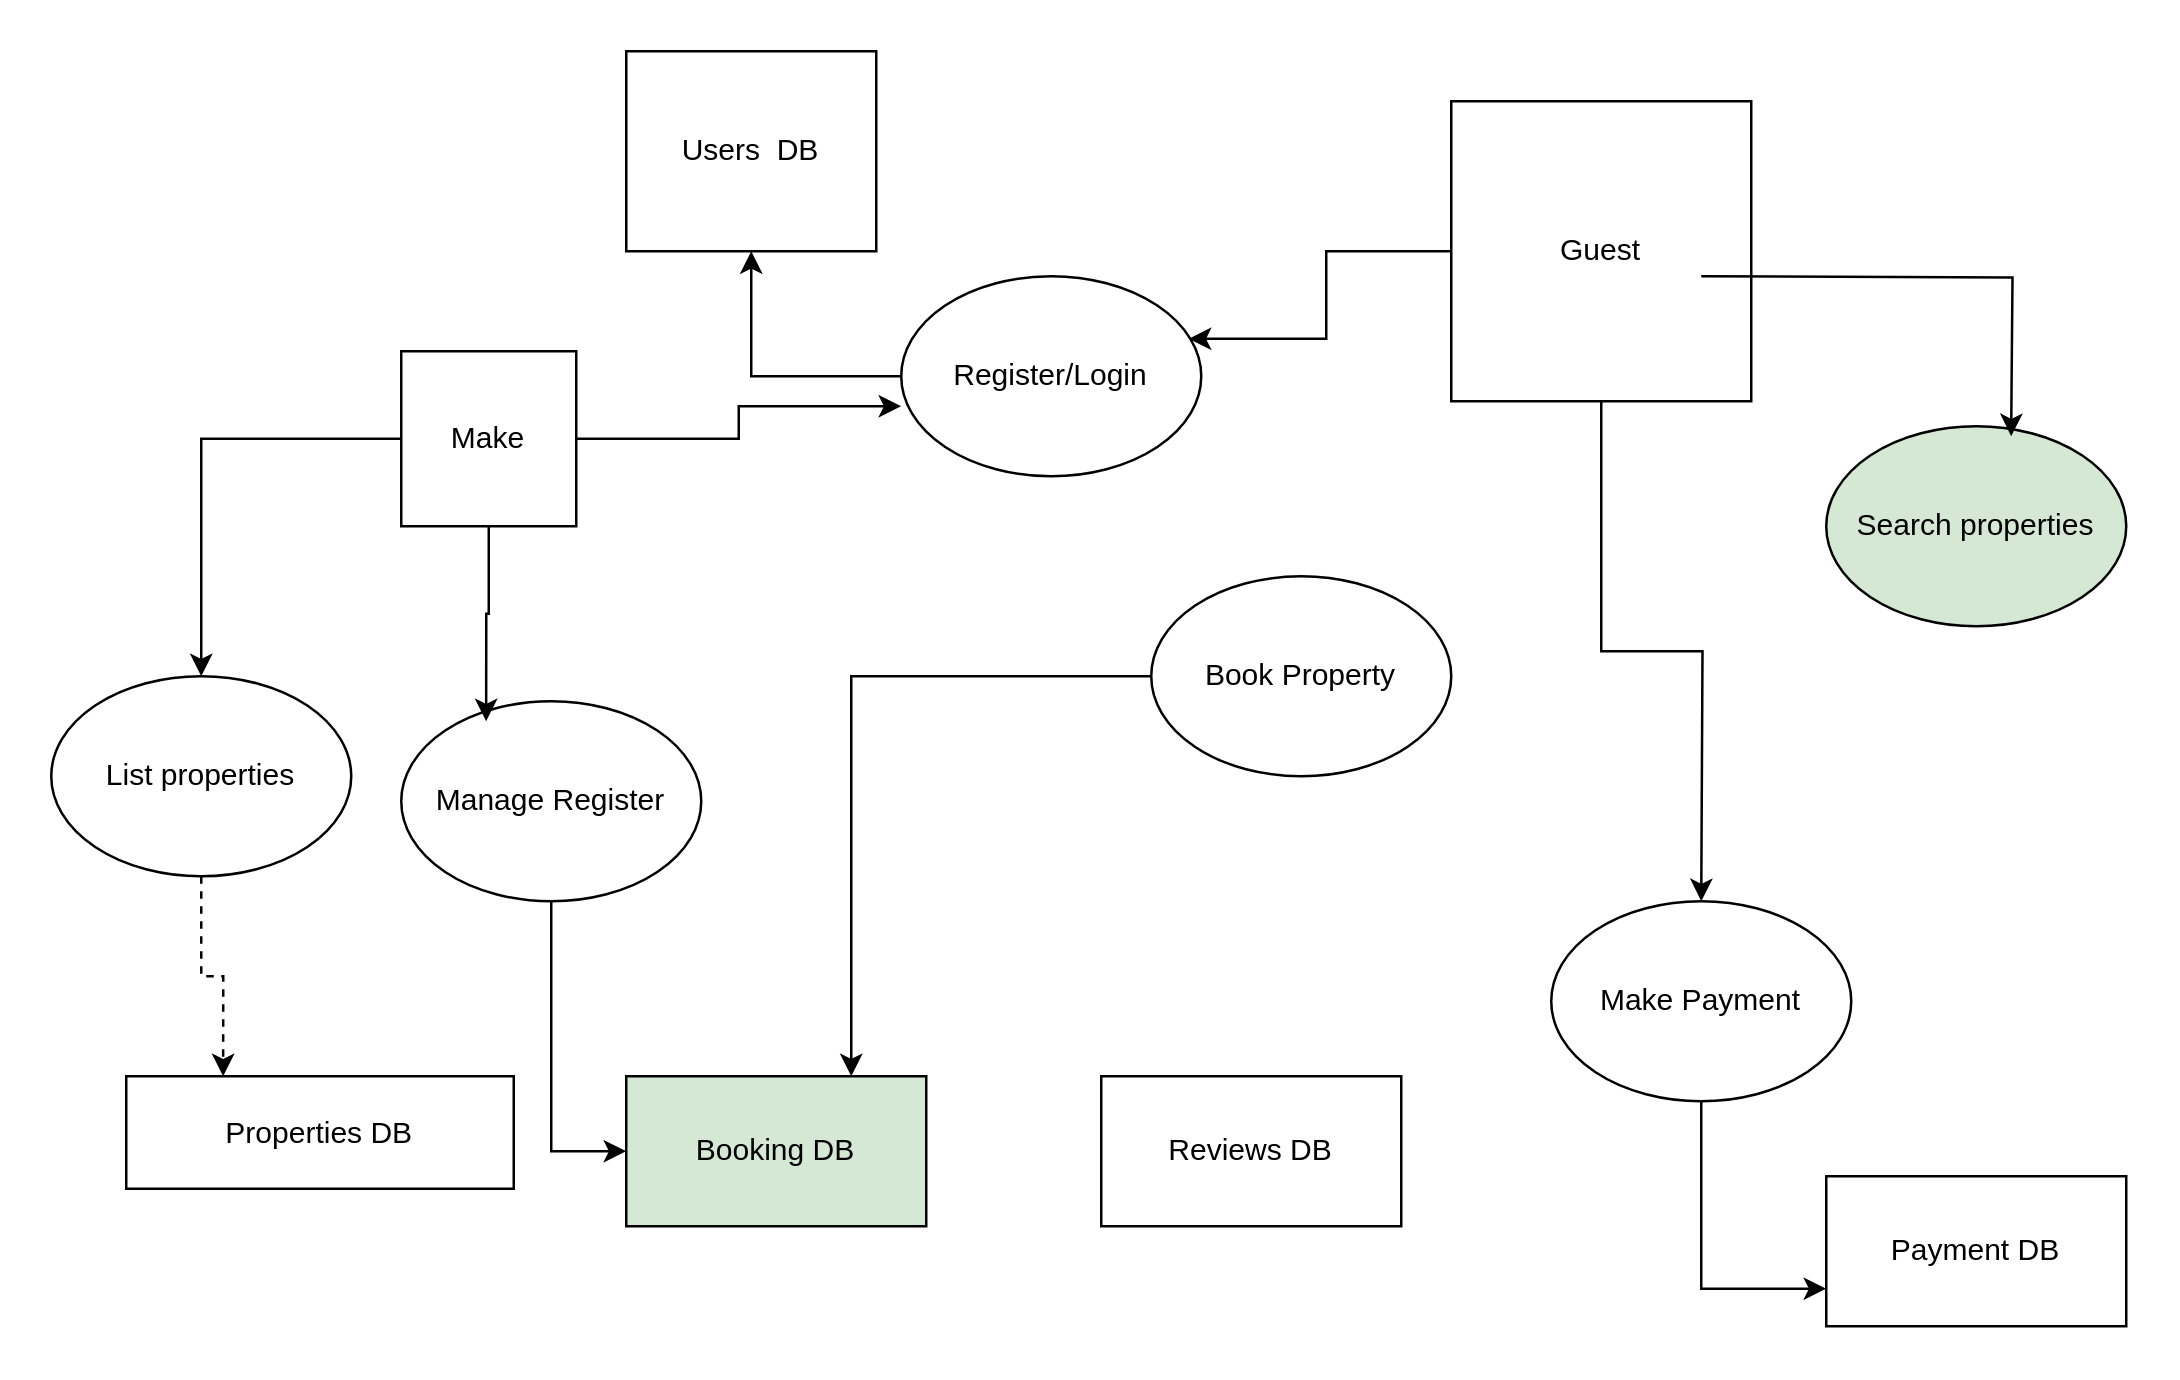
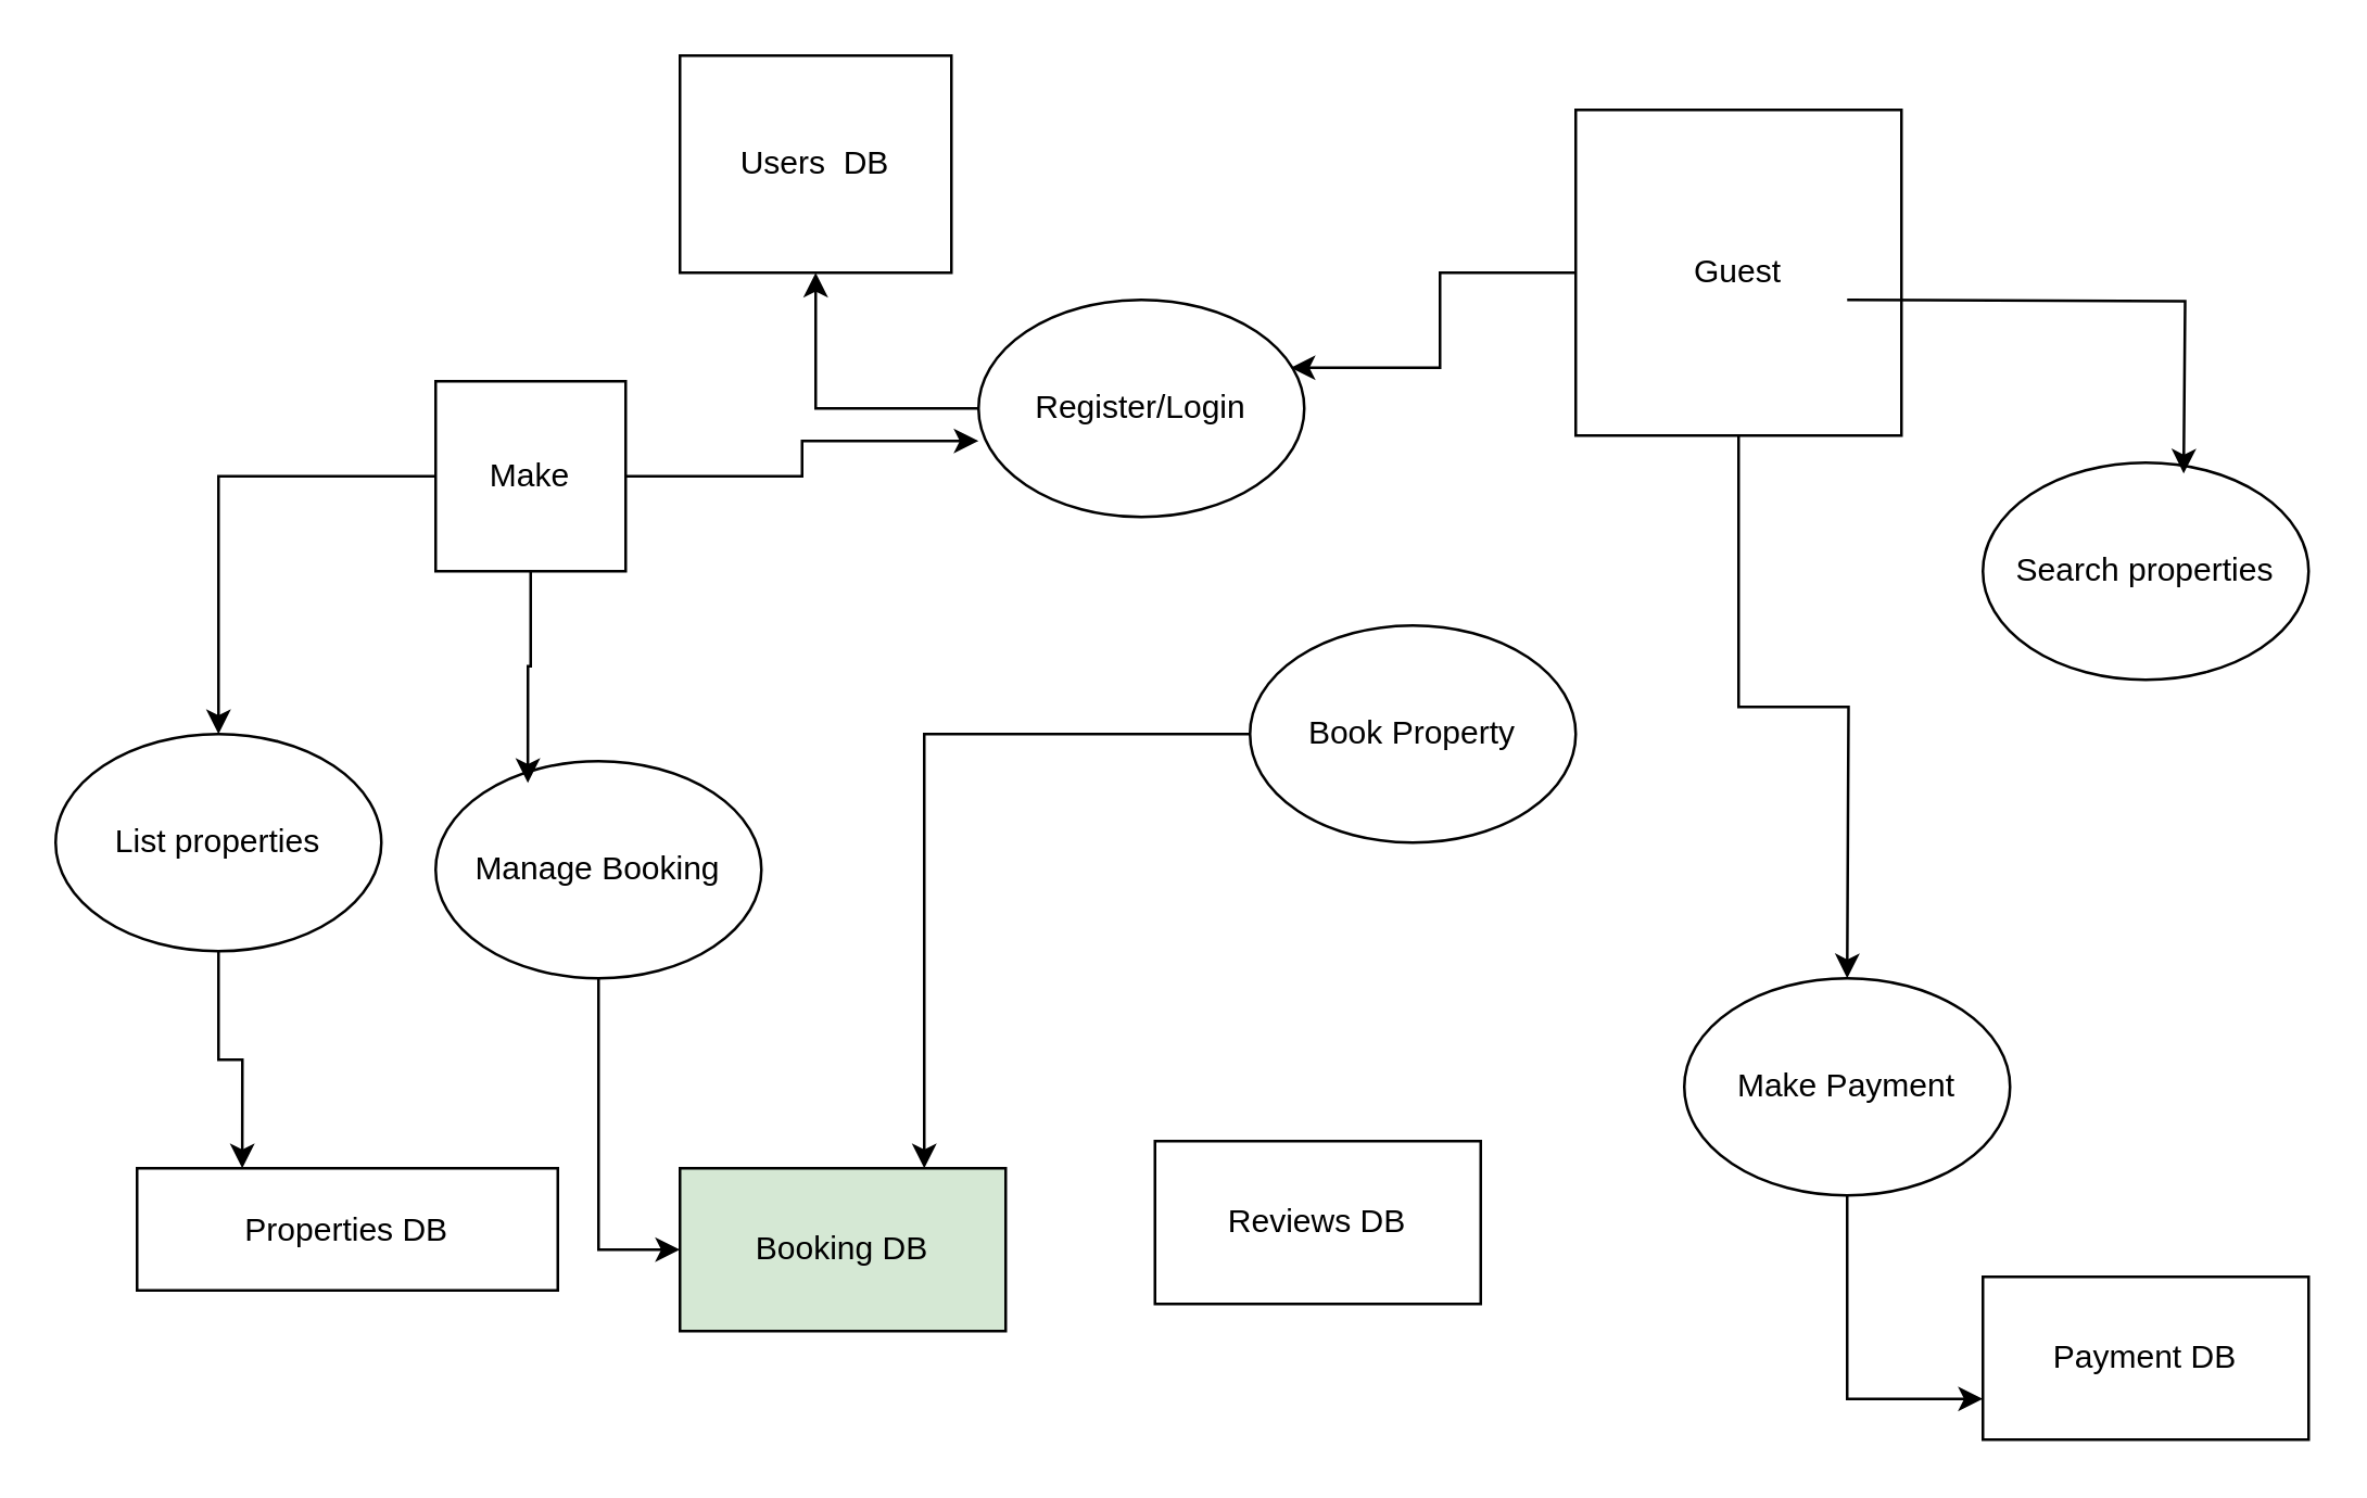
  <mxCell id="0" />
  <mxCell id="1" parent="0" />
  <mxCell id="2" style="edgeStyle=orthogonalEdgeStyle;rounded=0;orthogonalLoop=1;jettySize=auto;html=1;" edge="1" parent="1" source="3"><mxGeometry relative="1" as="geometry"><mxPoint x="680" y="360" as="targetPoint" /></mxGeometry></mxCell>
  <mxCell id="3" value="Guest" style="whiteSpace=wrap;html=1;aspect=fixed;" vertex="1" parent="1"><mxGeometry x="580" y="40" width="120" height="120" as="geometry" /></mxCell>
  <mxCell id="4" style="edgeStyle=orthogonalEdgeStyle;rounded=0;orthogonalLoop=1;jettySize=auto;html=1;" edge="1" parent="1" source="5" target="11"><mxGeometry relative="1" as="geometry" /></mxCell>
  <mxCell id="5" value="Make" style="whiteSpace=wrap;html=1;aspect=fixed;" vertex="1" parent="1"><mxGeometry x="160" y="140" width="70" height="70" as="geometry" /></mxCell>
  <mxCell id="6" style="edgeStyle=orthogonalEdgeStyle;rounded=0;orthogonalLoop=1;jettySize=auto;html=1;entryX=0.75;entryY=0;entryDx=0;entryDy=0;" edge="1" parent="1" source="7" target="19"><mxGeometry relative="1" as="geometry" /></mxCell>
  <mxCell id="7" value="Book Property" style="ellipse;whiteSpace=wrap;html=1;" vertex="1" parent="1"><mxGeometry x="460" y="230" width="120" height="80" as="geometry" /></mxCell>
  <mxCell id="8" style="edgeStyle=orthogonalEdgeStyle;rounded=0;orthogonalLoop=1;jettySize=auto;html=1;entryX=0;entryY=0.75;entryDx=0;entryDy=0;" edge="1" parent="1" source="9" target="20"><mxGeometry relative="1" as="geometry" /></mxCell>
  <mxCell id="9" value="Make Payment" style="ellipse;whiteSpace=wrap;html=1;" vertex="1" parent="1"><mxGeometry x="620" y="360" width="120" height="80" as="geometry" /></mxCell>
- <mxCell id="10" style="edgeStyle=orthogonalEdgeStyle;rounded=0;orthogonalLoop=1;jettySize=auto;html=1;entryX=0.25;entryY=0;entryDx=0;entryDy=0;dashed=1;" edge="1" parent="1" source="11" target="17"><mxGeometry relative="1" as="geometry" /></mxCell>
+ <mxCell id="10" style="edgeStyle=orthogonalEdgeStyle;rounded=0;orthogonalLoop=1;jettySize=auto;html=1;entryX=0.25;entryY=0;entryDx=0;entryDy=0;" edge="1" parent="1" source="11" target="17"><mxGeometry relative="1" as="geometry" /></mxCell>
  <mxCell id="11" value="List properties" style="ellipse;whiteSpace=wrap;html=1;" vertex="1" parent="1"><mxGeometry x="20" y="270" width="120" height="80" as="geometry" /></mxCell>
  <mxCell id="12" style="edgeStyle=orthogonalEdgeStyle;rounded=0;orthogonalLoop=1;jettySize=auto;html=1;" edge="1" parent="1" source="13" target="18"><mxGeometry relative="1" as="geometry" /></mxCell>
  <mxCell id="13" value="Register/Login" style="ellipse;whiteSpace=wrap;html=1;" vertex="1" parent="1"><mxGeometry x="360" y="110" width="120" height="80" as="geometry" /></mxCell>
- <mxCell id="14" value="Search properties" style="ellipse;whiteSpace=wrap;html=1;fillColor=#d5e8d4;" vertex="1" parent="1"><mxGeometry x="730" y="170" width="120" height="80" as="geometry" /></mxCell>
+ <mxCell id="14" value="Search properties" style="ellipse;whiteSpace=wrap;html=1;" vertex="1" parent="1"><mxGeometry x="730" y="170" width="120" height="80" as="geometry" /></mxCell>
  <mxCell id="15" style="edgeStyle=orthogonalEdgeStyle;rounded=0;orthogonalLoop=1;jettySize=auto;html=1;entryX=0;entryY=0.5;entryDx=0;entryDy=0;" edge="1" parent="1" source="16" target="19"><mxGeometry relative="1" as="geometry" /></mxCell>
- <mxCell id="16" value="Manage Register" style="ellipse;whiteSpace=wrap;html=1;" vertex="1" parent="1"><mxGeometry x="160" y="280" width="120" height="80" as="geometry" /></mxCell>
+ <mxCell id="16" value="Manage Booking" style="ellipse;whiteSpace=wrap;html=1;" vertex="1" parent="1"><mxGeometry x="160" y="280" width="120" height="80" as="geometry" /></mxCell>
  <mxCell id="17" value="Properties DB" style="rounded=0;whiteSpace=wrap;html=1;" vertex="1" parent="1"><mxGeometry x="50" y="430" width="155" height="45" as="geometry" /></mxCell>
  <mxCell id="18" value="Users&amp;nbsp; DB" style="rounded=0;whiteSpace=wrap;html=1;" vertex="1" parent="1"><mxGeometry x="250" y="20" width="100" height="80" as="geometry" /></mxCell>
  <mxCell id="19" value="Booking DB" style="rounded=0;whiteSpace=wrap;html=1;fillColor=#d5e8d4;" vertex="1" parent="1"><mxGeometry x="250" y="430" width="120" height="60" as="geometry" /></mxCell>
  <mxCell id="20" value="Payment DB" style="rounded=0;whiteSpace=wrap;html=1;" vertex="1" parent="1"><mxGeometry x="730" y="470" width="120" height="60" as="geometry" /></mxCell>
- <mxCell id="21" value="Reviews DB" style="rounded=0;whiteSpace=wrap;html=1;" vertex="1" parent="1"><mxGeometry x="440" y="430" width="120" height="60" as="geometry" /></mxCell>
+ <mxCell id="21" value="Reviews DB" style="rounded=0;whiteSpace=wrap;html=1;" vertex="1" parent="1"><mxGeometry x="425" y="420" width="120" height="60" as="geometry" /></mxCell>
  <mxCell id="22" style="edgeStyle=orthogonalEdgeStyle;rounded=0;orthogonalLoop=1;jettySize=auto;html=1;entryX=0;entryY=0.65;entryDx=0;entryDy=0;entryPerimeter=0;" edge="1" parent="1" source="5" target="13"><mxGeometry relative="1" as="geometry" /></mxCell>
  <mxCell id="23" style="edgeStyle=orthogonalEdgeStyle;rounded=0;orthogonalLoop=1;jettySize=auto;html=1;entryX=0.958;entryY=0.313;entryDx=0;entryDy=0;entryPerimeter=0;" edge="1" parent="1" source="3" target="13"><mxGeometry relative="1" as="geometry" /></mxCell>
  <mxCell id="24" style="edgeStyle=orthogonalEdgeStyle;rounded=0;orthogonalLoop=1;jettySize=auto;html=1;entryX=0.283;entryY=0.1;entryDx=0;entryDy=0;entryPerimeter=0;" edge="1" parent="1" source="5" target="16"><mxGeometry relative="1" as="geometry" /></mxCell>
  <mxCell id="25" style="edgeStyle=orthogonalEdgeStyle;rounded=0;orthogonalLoop=1;jettySize=auto;html=1;entryX=0.783;entryY=0.05;entryDx=0;entryDy=0;entryPerimeter=0;" edge="1" parent="1"><mxGeometry relative="1" as="geometry"><mxPoint x="680" y="110" as="sourcePoint" /><mxPoint x="803.96" y="174" as="targetPoint" /></mxGeometry></mxCell>
